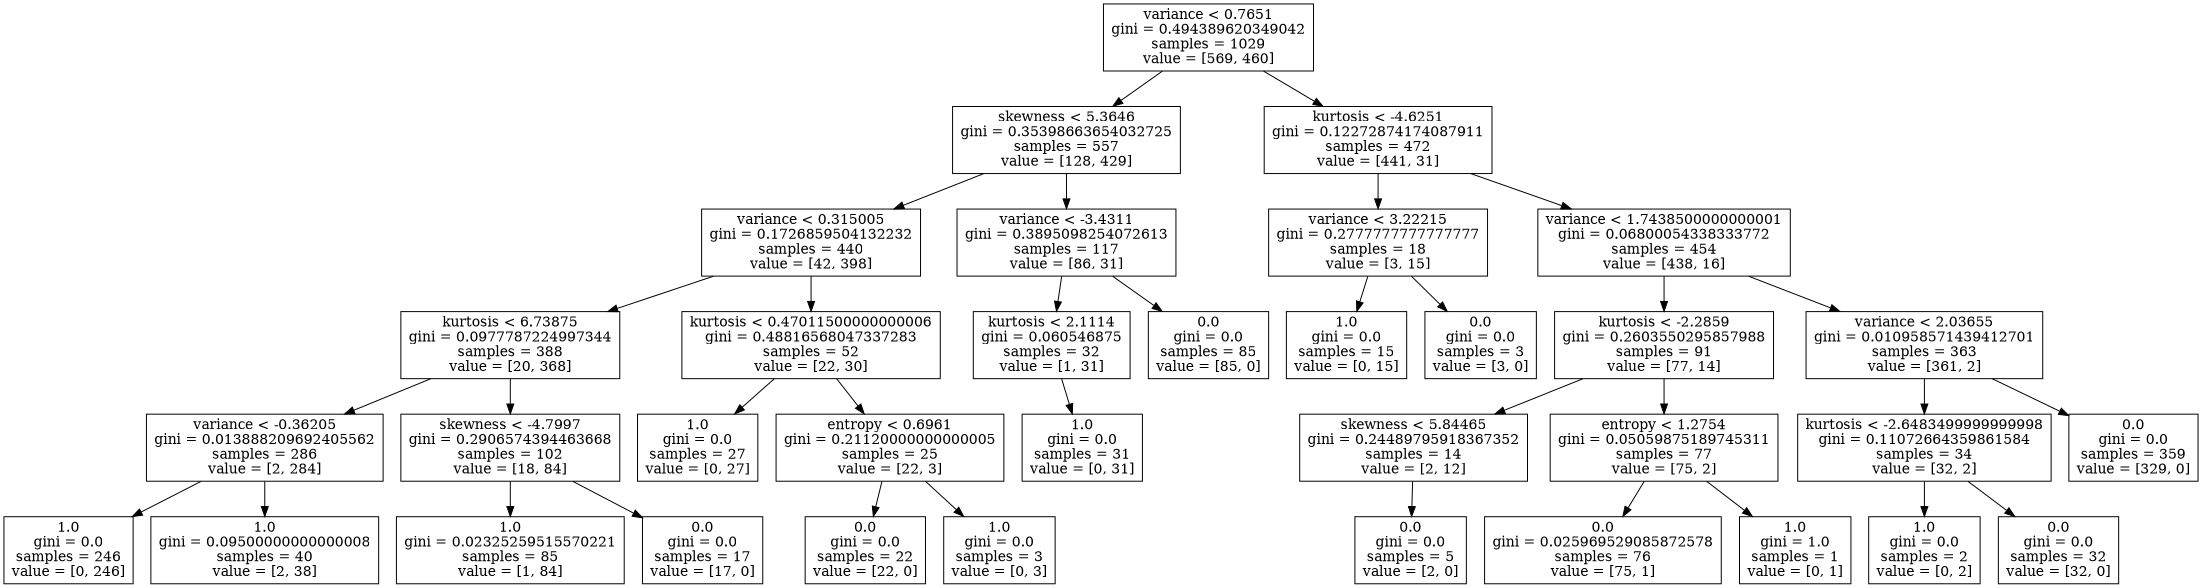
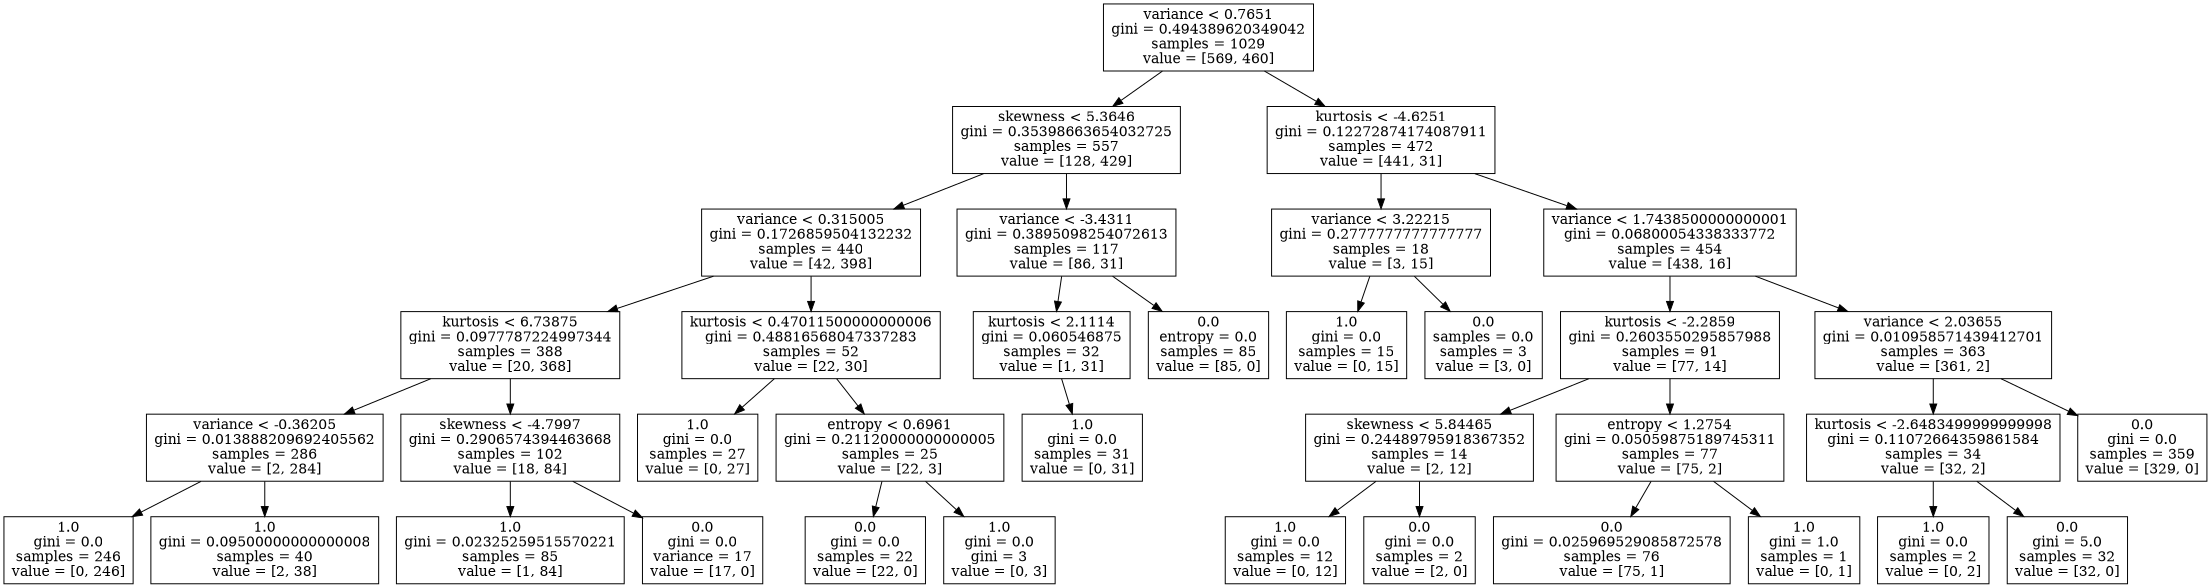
  digraph {
    node [shape=box]
    n1 [label="variance < 0.7651\ngini = 0.494389620349042\nsamples = 1029\nvalue = [569, 460]"]
    n2 [label="skewness < 5.3646\ngini = 0.35398663654032725\nsamples = 557\nvalue = [128, 429]"]
    n3 [label="kurtosis < -4.6251\ngini = 0.12272874174087911\nsamples = 472\nvalue = [441, 31]"]
    n4 [label="variance < 0.315005\ngini = 0.1726859504132232\nsamples = 440\nvalue = [42, 398]"]
    n5 [label="variance < -3.4311\ngini = 0.3895098254072613\nsamples = 117\nvalue = [86, 31]"]
    n6 [label="variance < 3.22215\ngini = 0.2777777777777777\nsamples = 18\nvalue = [3, 15]"]
    n7 [label="variance < 1.7438500000000001\ngini = 0.06800054338333772\nsamples = 454\nvalue = [438, 16]"]
    n8 [label="kurtosis < 6.73875\ngini = 0.0977787224997344\nsamples = 388\nvalue = [20, 368]"]
    n9 [label="kurtosis < 0.47011500000000006\ngini = 0.48816568047337283\nsamples = 52\nvalue = [22, 30]"]
    n10 [label="kurtosis < 2.1114\ngini = 0.060546875\nsamples = 32\nvalue = [1, 31]"]
-   n11 [label="0.0\ngini = 0.0\nsamples = 85\nvalue = [85, 0]"]
+   n11 [label="0.0\nentropy = 0.0\nsamples = 85\nvalue = [85, 0]"]
    n12 [label="variance < -0.36205\ngini = 0.013888209692405562\nsamples = 286\nvalue = [2, 284]"]
    n13 [label="skewness < -4.7997\ngini = 0.2906574394463668\nsamples = 102\nvalue = [18, 84]"]
    n14 [label="1.0\ngini = 0.0\nsamples = 27\nvalue = [0, 27]"]
    n15 [label="entropy < 0.6961\ngini = 0.21120000000000005\nsamples = 25\nvalue = [22, 3]"]
    n16 [label="1.0\ngini = 0.0\nsamples = 246\nvalue = [0, 246]"]
    n17 [label="1.0\ngini = 0.09500000000000008\nsamples = 40\nvalue = [2, 38]"]
    n18 [label="1.0\ngini = 0.02325259515570221\nsamples = 85\nvalue = [1, 84]"]
-   n19 [label="0.0\ngini = 0.0\nsamples = 17\nvalue = [17, 0]"]
+   n19 [label="0.0\ngini = 0.0\nvariance = 17\nvalue = [17, 0]"]
    n20 [label="0.0\ngini = 0.0\nsamples = 22\nvalue = [22, 0]"]
-   n21 [label="1.0\ngini = 0.0\nsamples = 3\nvalue = [0, 3]"]
+   n21 [label="1.0\ngini = 0.0\ngini = 3\nvalue = [0, 3]"]
    n22 [label="1.0\ngini = 0.0\nsamples = 31\nvalue = [0, 31]"]
    n23 [label="1.0\ngini = 0.0\nsamples = 15\nvalue = [0, 15]"]
-   n24 [label="0.0\ngini = 0.0\nsamples = 3\nvalue = [3, 0]"]
+   n24 [label="0.0\nsamples = 0.0\nsamples = 3\nvalue = [3, 0]"]
    n25 [label="kurtosis < -2.2859\ngini = 0.2603550295857988\nsamples = 91\nvalue = [77, 14]"]
    n26 [label="variance < 2.03655\ngini = 0.010958571439412701\nsamples = 363\nvalue = [361, 2]"]
    n27 [label="skewness < 5.84465\ngini = 0.24489795918367352\nsamples = 14\nvalue = [2, 12]"]
    n28 [label="entropy < 1.2754\ngini = 0.05059875189745311\nsamples = 77\nvalue = [75, 2]"]
    n29 [label="kurtosis < -2.6483499999999998\ngini = 0.11072664359861584\nsamples = 34\nvalue = [32, 2]"]
    n30 [label="0.0\ngini = 0.0\nsamples = 359\nvalue = [329, 0]"]
-   n32 [label="0.0\ngini = 0.0\nsamples = 5\nvalue = [2, 0]"]
+   n31 [label="1.0\ngini = 0.0\nsamples = 12\nvalue = [0, 12]"]
+   n32 [label="0.0\ngini = 0.0\nsamples = 2\nvalue = [2, 0]"]
    n33 [label="0.0\ngini = 0.025969529085872578\nsamples = 76\nvalue = [75, 1]"]
    n34 [label="1.0\ngini = 1.0\nsamples = 1\nvalue = [0, 1]"]
    n35 [label="1.0\ngini = 0.0\nsamples = 2\nvalue = [0, 2]"]
-   n36 [label="0.0\ngini = 0.0\nsamples = 32\nvalue = [32, 0]"]
+   n36 [label="0.0\ngini = 5.0\nsamples = 32\nvalue = [32, 0]"]
    n1 -> n2
    n1 -> n3
    n2 -> n4
    n2 -> n5
    n3 -> n6
    n3 -> n7
    n4 -> n8
    n4 -> n9
    n5 -> n10
    n5 -> n11
    n6 -> n23
    n6 -> n24
    n7 -> n25
    n7 -> n26
    n8 -> n12
    n8 -> n13
    n9 -> n14
    n9 -> n15
    n10 -> n22
    n12 -> n16
    n12 -> n17
    n13 -> n18
    n13 -> n19
    n15 -> n20
    n15 -> n21
    n25 -> n27
    n25 -> n28
    n26 -> n29
    n26 -> n30
+   n27 -> n31
    n27 -> n32
    n28 -> n33
    n28 -> n34
    n29 -> n35
    n29 -> n36
  }
